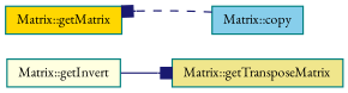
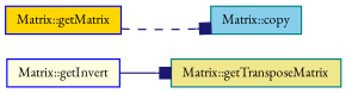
  digraph {
    fontname="EB Garamond"
    rankdir=LR
    node [color=blue fontname="EB Garamond" fontsize=10 shape=record style=filled]
    edge [arrowhead=box color=midnightblue fontname="EB Garamond" fontsize=10 labelfontname=Helvetica labelfontsize=10]
-   n1 [color=teal fillcolor=lightyellow fontcolor=black height=0.2 label="Matrix::getInvert" width=0.4]
+   n1 [fillcolor=lightyellow fontcolor=black height=0.2 label="Matrix::getInvert" width=0.4]
    n2 [color=teal fillcolor=khaki height=0.2 label="Matrix::getTransposeMatrix" width=0.4]
-   n3 [color=teal fillcolor=gold height=0.2 label="Matrix::getMatrix" width=0.4]
+   n3 [fillcolor=gold height=0.2 label="Matrix::getMatrix" width=0.4]
    n4 [color=teal fillcolor=skyblue height=0.2 label="Matrix::copy" width=0.4]
    n1 -> n2 [style=solid]
-   n4 -> n3 [style=dashed]
+   n3 -> n4 [style=dashed]
  }
